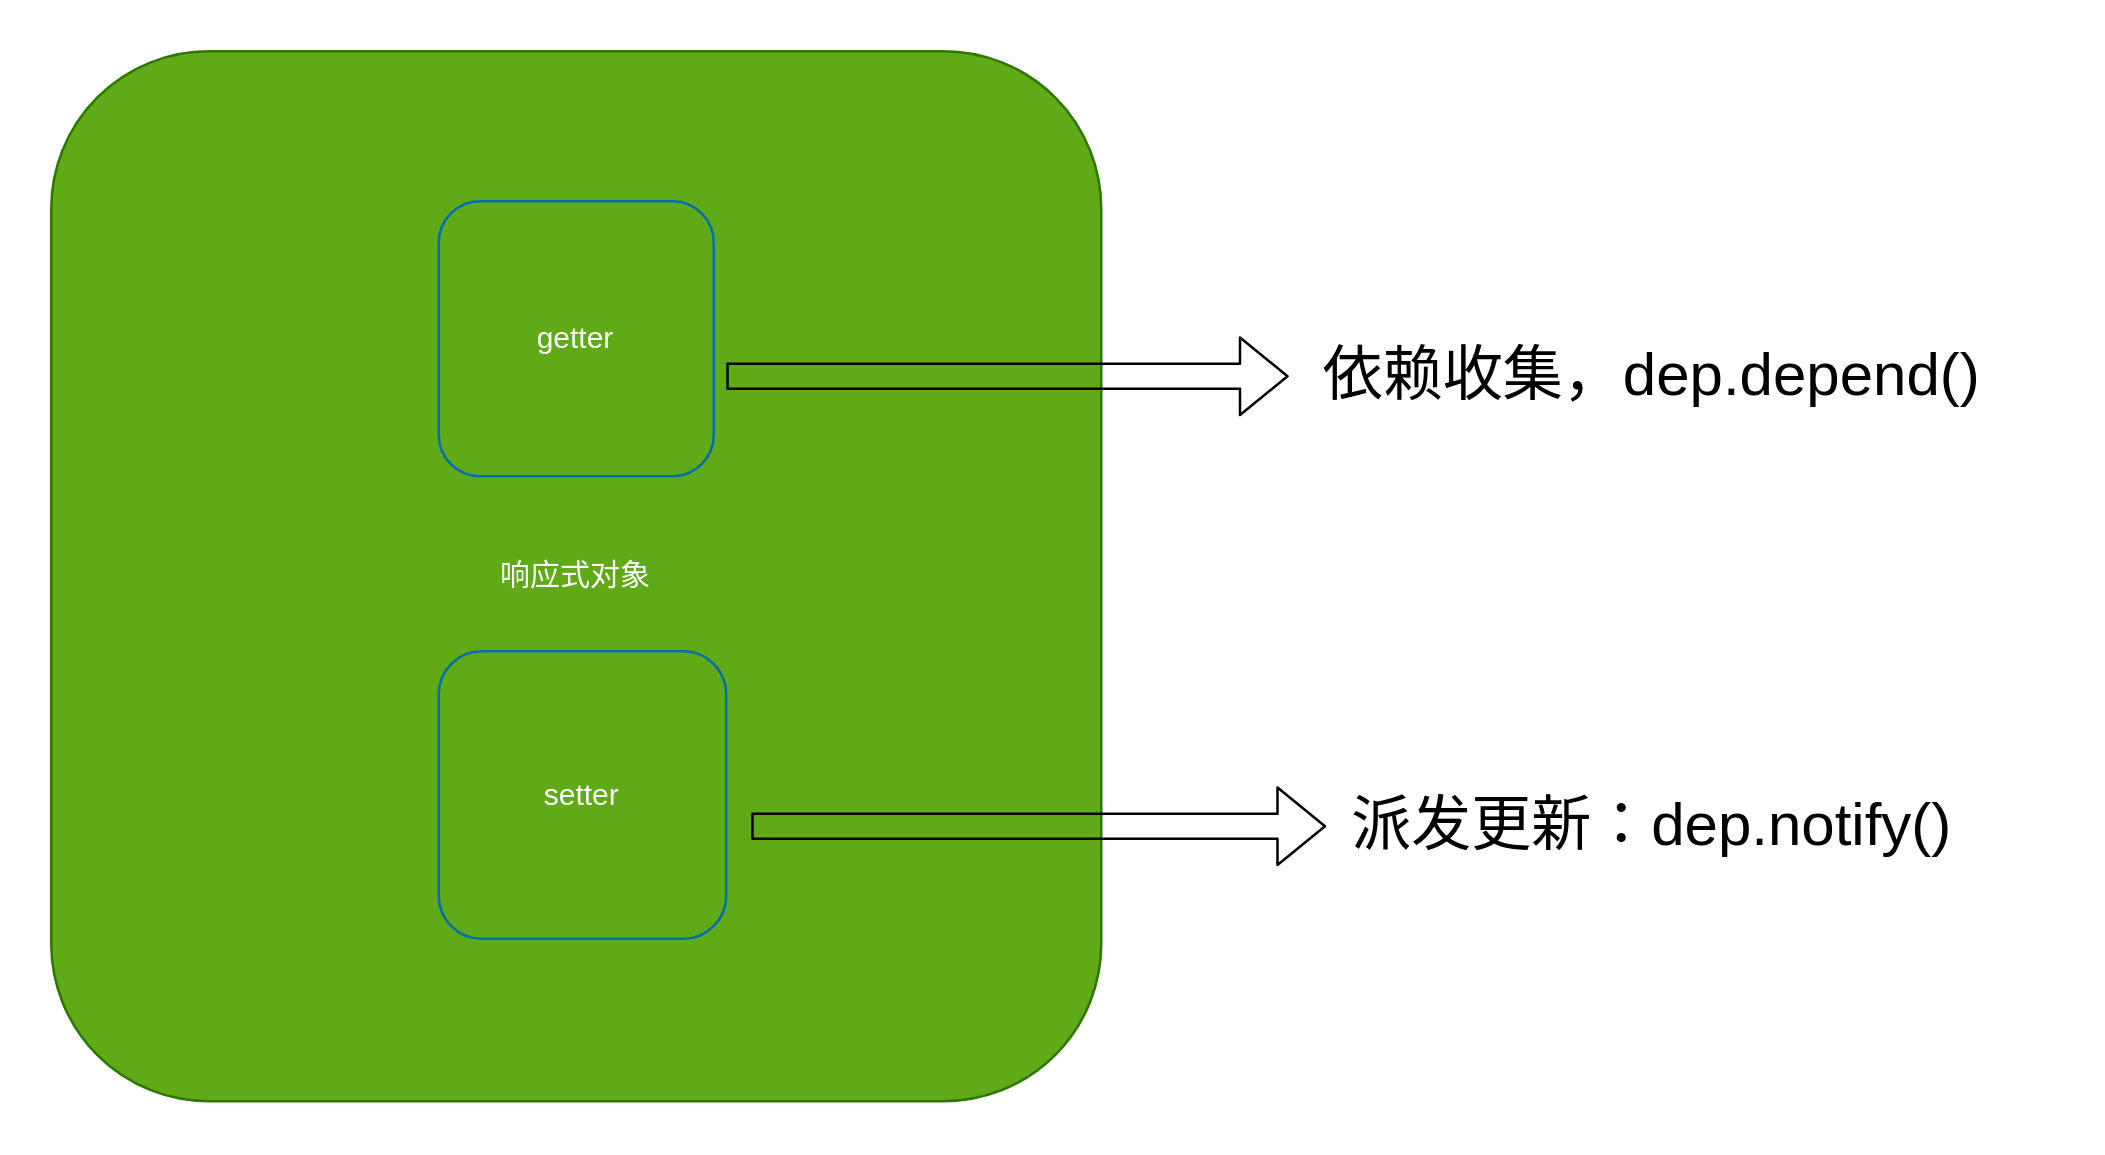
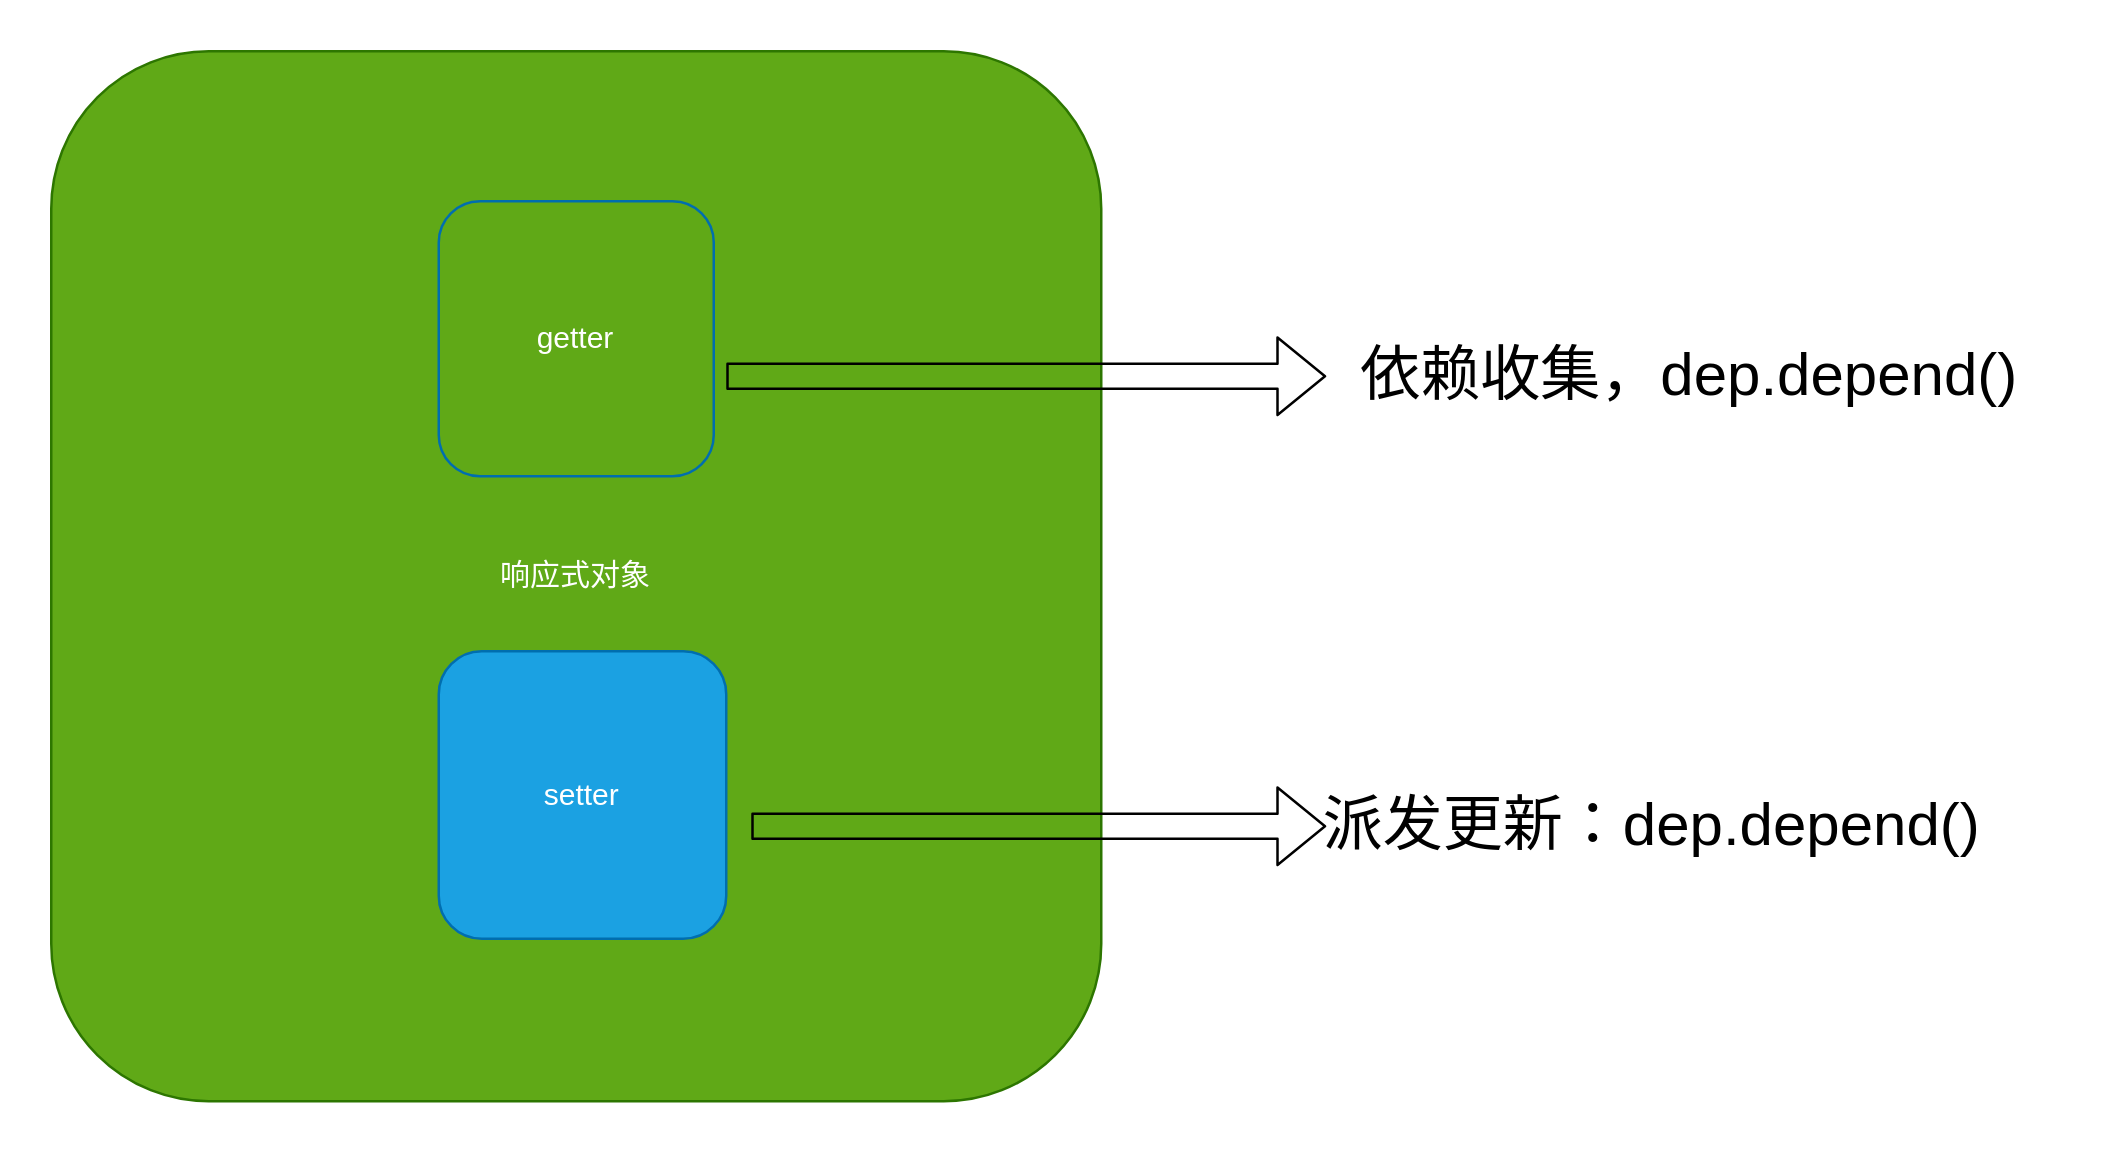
  <mxCell id="0" />
  <mxCell id="1" parent="0" />
  <mxCell id="2" value="响应式对象" style="whiteSpace=wrap;html=1;aspect=fixed;fillStyle=solid;glass=0;rounded=1;shadow=0;labelBackgroundColor=none;labelBorderColor=none;labelPosition=center;verticalLabelPosition=middle;align=center;verticalAlign=middle;fillColor=#60a917;fontColor=#ffffff;strokeColor=#2D7600;textDirection=rtl;" vertex="1" parent="1"><mxGeometry x="20" y="20" width="420" height="420" as="geometry" /></mxCell>
  <mxCell id="3" value="getter" style="whiteSpace=wrap;html=1;aspect=fixed;fillColor=#60a917;fontColor=#ffffff;strokeColor=#006EAF;rounded=1;" vertex="1" parent="1"><mxGeometry x="175" y="80" width="110" height="110" as="geometry" /></mxCell>
- <mxCell id="4" value="setter" style="whiteSpace=wrap;html=1;aspect=fixed;rounded=1;shadow=0;glass=0;labelBackgroundColor=none;labelBorderColor=none;fillStyle=solid;fillColor=#60a917;fontColor=#ffffff;strokeColor=#006EAF;" vertex="1" parent="1"><mxGeometry x="175" y="260" width="115" height="115" as="geometry" /></mxCell>
+ <mxCell id="4" value="setter" style="whiteSpace=wrap;html=1;aspect=fixed;rounded=1;shadow=0;glass=0;labelBackgroundColor=none;labelBorderColor=none;fillStyle=solid;fillColor=#1ba1e2;fontColor=#ffffff;strokeColor=#006EAF;" vertex="1" parent="1"><mxGeometry x="175" y="260" width="115" height="115" as="geometry" /></mxCell>
  <mxCell id="5" value="" style="shape=flexArrow;endArrow=classic;html=1;" edge="1" parent="1" target="6"><mxGeometry width="50" height="50" relative="1" as="geometry"><mxPoint x="290" y="150" as="sourcePoint" /><mxPoint x="500" y="150" as="targetPoint" /></mxGeometry></mxCell>
- <mxCell id="6" value="依赖收集，dep.depend()" style="text;html=1;align=center;verticalAlign=middle;resizable=0;points=[];autosize=1;strokeColor=none;fillColor=none;fontSize=24;rounded=1;" vertex="1" parent="1"><mxGeometry x="515" y="130" width="290" height="40" as="geometry" /></mxCell>
+ <mxCell id="6" value="依赖收集，dep.depend()" style="text;html=1;align=center;verticalAlign=middle;resizable=0;points=[];autosize=1;strokeColor=none;fillColor=none;fontSize=24;rounded=1;" vertex="1" parent="1"><mxGeometry x="530" y="130" width="290" height="40" as="geometry" /></mxCell>
  <mxCell id="7" value="" style="shape=flexArrow;endArrow=classic;html=1;fontSize=24;" edge="1" parent="1"><mxGeometry width="50" height="50" relative="1" as="geometry"><mxPoint x="300" y="330" as="sourcePoint" /><mxPoint x="530" y="330" as="targetPoint" /></mxGeometry></mxCell>
- <mxCell id="8" value="派发更新：dep.notify()" style="text;html=1;align=center;verticalAlign=middle;resizable=0;points=[];autosize=1;strokeColor=none;fillColor=none;fontSize=24;rounded=1;" vertex="1" parent="1"><mxGeometry x="530" y="310" width="260" height="40" as="geometry" /></mxCell>
+ <mxCell id="8" value="派发更新：dep.depend()" style="text;html=1;align=center;verticalAlign=middle;resizable=0;points=[];autosize=1;strokeColor=none;fillColor=none;fontSize=24;rounded=1;" vertex="1" parent="1"><mxGeometry x="530" y="310" width="260" height="40" as="geometry" /></mxCell>
